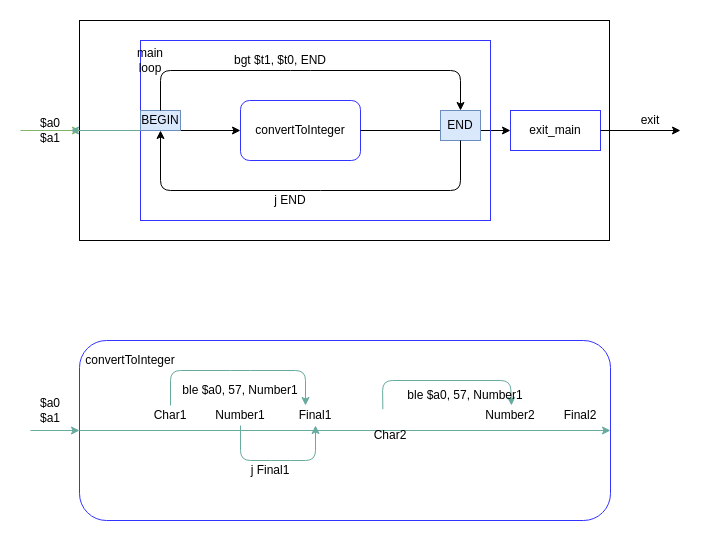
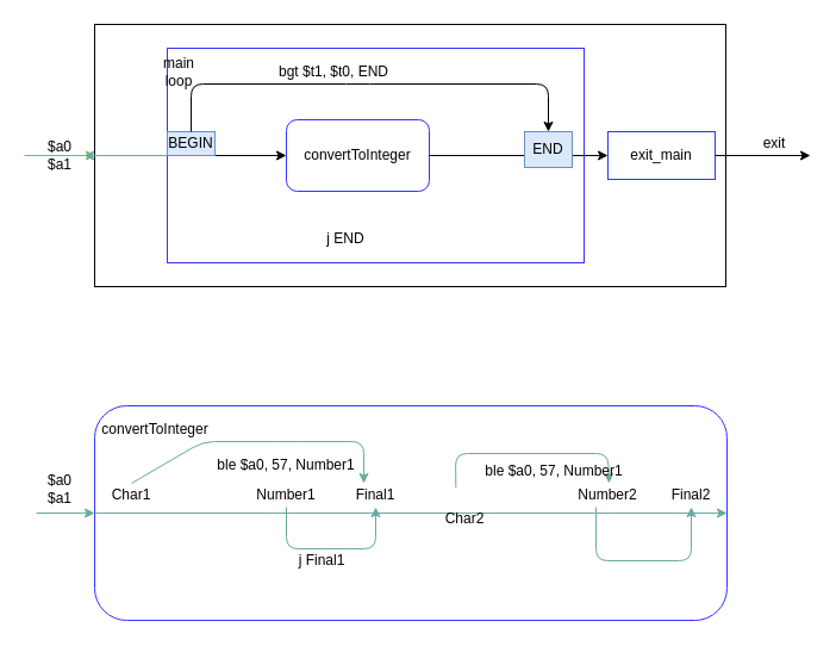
  <mxCell id="0" />
  <mxCell id="1" parent="0" />
  <mxCell id="2" value="" style="rounded=0;whiteSpace=wrap;html=1;fillColor=none;" vertex="1" parent="1"><mxGeometry x="79" y="20" width="530" height="220" as="geometry" /></mxCell>
  <mxCell id="3" value="" style="endArrow=classic;html=1;fillColor=#d5e8d4;strokeColor=#82b366;" edge="1" parent="1"><mxGeometry width="50" height="50" relative="1" as="geometry"><mxPoint x="20" y="130" as="sourcePoint" /><mxPoint x="80" y="130" as="targetPoint" /></mxGeometry></mxCell>
  <mxCell id="4" value="$a0 $a1" style="text;html=1;strokeColor=none;fillColor=none;align=center;verticalAlign=middle;whiteSpace=wrap;rounded=0;" vertex="1" parent="1"><mxGeometry x="30" y="120" width="40" height="20" as="geometry" /></mxCell>
  <mxCell id="5" value="" style="endArrow=classic;html=1;exitX=0;exitY=0.5;exitDx=0;exitDy=0;entryX=0;entryY=0.5;entryDx=0;entryDy=0;" edge="1" parent="1" source="2" target="6"><mxGeometry width="50" height="50" relative="1" as="geometry"><mxPoint x="10" y="60" as="sourcePoint" /><mxPoint x="60" y="10" as="targetPoint" /></mxGeometry></mxCell>
  <mxCell id="6" value="convertToInteger" style="rounded=1;whiteSpace=wrap;html=1;strokeColor=#3333FF;gradientColor=none;" vertex="1" parent="1"><mxGeometry x="240" y="100" width="120" height="60" as="geometry" /></mxCell>
  <mxCell id="7" value="exit_main" style="rounded=0;whiteSpace=wrap;html=1;strokeColor=#3333FF;gradientColor=none;" vertex="1" parent="1"><mxGeometry x="510" y="110" width="90" height="40" as="geometry" /></mxCell>
  <mxCell id="8" value="" style="endArrow=classic;html=1;entryX=0;entryY=0.5;entryDx=0;entryDy=0;exitX=1;exitY=0.5;exitDx=0;exitDy=0;" edge="1" parent="1" source="6" target="7"><mxGeometry width="50" height="50" relative="1" as="geometry"><mxPoint x="320" y="250" as="sourcePoint" /><mxPoint x="370" y="200" as="targetPoint" /></mxGeometry></mxCell>
  <mxCell id="9" value="" style="edgeStyle=orthogonalEdgeStyle;rounded=0;orthogonalLoop=1;jettySize=auto;html=1;strokeColor=#67AB9F;" edge="1" parent="1" source="10" target="4"><mxGeometry relative="1" as="geometry" /></mxCell>
  <mxCell id="10" value="" style="rounded=0;whiteSpace=wrap;html=1;strokeColor=#3333FF;gradientColor=none;fillColor=none;" vertex="1" parent="1"><mxGeometry x="140" y="40" width="350" height="180" as="geometry" /></mxCell>
  <mxCell id="11" value="main loop" style="text;html=1;strokeColor=none;fillColor=none;align=center;verticalAlign=middle;whiteSpace=wrap;rounded=0;" vertex="1" parent="1"><mxGeometry x="130" y="50" width="40" height="20" as="geometry" /></mxCell>
  <mxCell id="12" value="BEGIN" style="text;html=1;strokeColor=#6c8ebf;fillColor=#dae8fc;align=center;verticalAlign=middle;whiteSpace=wrap;rounded=0;" vertex="1" parent="1"><mxGeometry x="140" y="110" width="40" height="20" as="geometry" /></mxCell>
  <mxCell id="13" value="END" style="text;html=1;strokeColor=#6c8ebf;fillColor=#dae8fc;align=center;verticalAlign=middle;whiteSpace=wrap;rounded=0;" vertex="1" parent="1"><mxGeometry x="440" y="110" width="40" height="30" as="geometry" /></mxCell>
  <mxCell id="14" value="" style="endArrow=classic;html=1;entryX=0.5;entryY=0;entryDx=0;entryDy=0;" edge="1" parent="1" target="13"><mxGeometry width="50" height="50" relative="1" as="geometry"><mxPoint x="160" y="110" as="sourcePoint" /><mxPoint x="180" y="80" as="targetPoint" /><Array as="points"><mxPoint x="160" y="70" /><mxPoint x="300" y="70" /><mxPoint x="460" y="70" /></Array></mxGeometry></mxCell>
  <mxCell id="15" value="bgt $t1, $t0, END" style="text;html=1;strokeColor=none;fillColor=none;align=center;verticalAlign=middle;whiteSpace=wrap;rounded=0;" vertex="1" parent="1"><mxGeometry x="210" y="50" width="140" height="20" as="geometry" /></mxCell>
- <mxCell id="16" value="" style="endArrow=classic;html=1;exitX=0.5;exitY=1;exitDx=0;exitDy=0;entryX=0.5;entryY=1;entryDx=0;entryDy=0;" edge="1" parent="1" source="13" target="12"><mxGeometry width="50" height="50" relative="1" as="geometry"><mxPoint x="430" y="340" as="sourcePoint" /><mxPoint x="480" y="290" as="targetPoint" /><Array as="points"><mxPoint x="460" y="190" /><mxPoint x="310" y="190" /><mxPoint x="160" y="190" /></Array></mxGeometry></mxCell>
  <mxCell id="17" value="j END" style="text;html=1;strokeColor=none;fillColor=none;align=center;verticalAlign=middle;whiteSpace=wrap;rounded=0;" vertex="1" parent="1"><mxGeometry x="220" y="190" width="140" height="20" as="geometry" /></mxCell>
  <mxCell id="18" value="" style="endArrow=classic;html=1;exitX=1;exitY=0.5;exitDx=0;exitDy=0;" edge="1" parent="1" source="7"><mxGeometry width="50" height="50" relative="1" as="geometry"><mxPoint x="620" y="150" as="sourcePoint" /><mxPoint x="680" y="130" as="targetPoint" /></mxGeometry></mxCell>
  <mxCell id="19" value="exit" style="text;html=1;strokeColor=none;fillColor=none;align=center;verticalAlign=middle;whiteSpace=wrap;rounded=0;" vertex="1" parent="1"><mxGeometry x="630" y="110" width="40" height="20" as="geometry" /></mxCell>
  <mxCell id="20" value="" style="rounded=1;whiteSpace=wrap;html=1;strokeColor=#3333FF;fillColor=none;gradientColor=none;" vertex="1" parent="1"><mxGeometry x="79" y="340" width="531" height="180" as="geometry" /></mxCell>
  <mxCell id="21" value="convertToInteger" style="text;html=1;strokeColor=none;fillColor=none;align=center;verticalAlign=middle;whiteSpace=wrap;rounded=0;" vertex="1" parent="1"><mxGeometry x="110" y="350" width="40" height="20" as="geometry" /></mxCell>
  <mxCell id="22" value="" style="endArrow=classic;html=1;entryX=0;entryY=0.5;entryDx=0;entryDy=0;strokeColor=#67AB9F;" edge="1" parent="1" target="20"><mxGeometry width="50" height="50" relative="1" as="geometry"><mxPoint x="30" y="430" as="sourcePoint" /><mxPoint x="70" y="400" as="targetPoint" /></mxGeometry></mxCell>
  <mxCell id="23" value="$a0 $a1" style="text;html=1;strokeColor=none;fillColor=none;align=center;verticalAlign=middle;whiteSpace=wrap;rounded=0;" vertex="1" parent="1"><mxGeometry x="30" y="400" width="40" height="20" as="geometry" /></mxCell>
  <mxCell id="24" value="" style="endArrow=classic;html=1;strokeColor=#67AB9F;exitX=0;exitY=0.5;exitDx=0;exitDy=0;entryX=1;entryY=0.5;entryDx=0;entryDy=0;" edge="1" parent="1" source="20" target="20"><mxGeometry width="50" height="50" relative="1" as="geometry"><mxPoint x="80" y="460" as="sourcePoint" /><mxPoint x="130" y="410" as="targetPoint" /></mxGeometry></mxCell>
- <mxCell id="25" value="Char1" style="text;html=1;strokeColor=none;fillColor=none;align=center;verticalAlign=middle;whiteSpace=wrap;rounded=0;" vertex="1" parent="1"><mxGeometry x="150" y="405" width="40" height="20" as="geometry" /></mxCell>
+ <mxCell id="25" value="Char1" style="text;html=1;strokeColor=none;fillColor=none;align=center;verticalAlign=middle;whiteSpace=wrap;rounded=0;" vertex="1" parent="1"><mxGeometry x="90" y="405" width="40" height="20" as="geometry" /></mxCell>
  <mxCell id="26" value="Number1" style="text;html=1;strokeColor=none;fillColor=none;align=center;verticalAlign=middle;whiteSpace=wrap;rounded=0;" vertex="1" parent="1"><mxGeometry x="220" y="405" width="40" height="20" as="geometry" /></mxCell>
  <mxCell id="27" value="Char2" style="text;html=1;strokeColor=none;fillColor=none;align=center;verticalAlign=middle;whiteSpace=wrap;rounded=0;" vertex="1" parent="1"><mxGeometry x="370" y="425" width="40" height="20" as="geometry" /></mxCell>
  <mxCell id="28" value="Number2" style="text;html=1;strokeColor=none;fillColor=none;align=center;verticalAlign=middle;whiteSpace=wrap;rounded=0;" vertex="1" parent="1"><mxGeometry x="490" y="405" width="40" height="20" as="geometry" /></mxCell>
  <mxCell id="29" value="" style="endArrow=classic;html=1;strokeColor=#67AB9F;exitX=0.5;exitY=0;exitDx=0;exitDy=0;entryX=0.25;entryY=0;entryDx=0;entryDy=0;" edge="1" parent="1" source="25" target="30"><mxGeometry width="50" height="50" relative="1" as="geometry"><mxPoint x="-30" y="580" as="sourcePoint" /><mxPoint x="20" y="530" as="targetPoint" /><Array as="points"><mxPoint x="170" y="370" /><mxPoint x="240" y="370" /><mxPoint x="305" y="370" /></Array></mxGeometry></mxCell>
  <mxCell id="30" value="Final1" style="text;html=1;strokeColor=none;fillColor=none;align=center;verticalAlign=middle;whiteSpace=wrap;rounded=0;" vertex="1" parent="1"><mxGeometry x="295" y="405" width="40" height="20" as="geometry" /></mxCell>
  <mxCell id="31" value="Final2" style="text;html=1;strokeColor=none;fillColor=none;align=center;verticalAlign=middle;whiteSpace=wrap;rounded=0;" vertex="1" parent="1"><mxGeometry x="560" y="405" width="40" height="20" as="geometry" /></mxCell>
  <mxCell id="32" value="" style="endArrow=classic;html=1;strokeColor=#67AB9F;exitX=0.5;exitY=1;exitDx=0;exitDy=0;entryX=0.5;entryY=1;entryDx=0;entryDy=0;" edge="1" parent="1" source="26" target="30"><mxGeometry width="50" height="50" relative="1" as="geometry"><mxPoint x="200" y="630" as="sourcePoint" /><mxPoint x="250" y="580" as="targetPoint" /><Array as="points"><mxPoint x="240" y="460" /><mxPoint x="280" y="460" /><mxPoint x="315" y="460" /></Array></mxGeometry></mxCell>
+ <mxCell id="33" value="" style="endArrow=classic;html=1;strokeColor=#67AB9F;exitX=0.25;exitY=1;exitDx=0;exitDy=0;entryX=0.5;entryY=1;entryDx=0;entryDy=0;" edge="1" parent="1" source="28" target="31"><mxGeometry width="50" height="50" relative="1" as="geometry"><mxPoint x="250" y="435" as="sourcePoint" /><mxPoint x="325" y="435" as="targetPoint" /><Array as="points"><mxPoint x="500" y="470" /><mxPoint x="580" y="470" /></Array></mxGeometry></mxCell>
  <mxCell id="34" value="" style="endArrow=classic;html=1;strokeColor=#67AB9F;exitX=0.065;exitY=1.183;exitDx=0;exitDy=0;exitPerimeter=0;" edge="1" parent="1" source="36"><mxGeometry width="50" height="50" relative="1" as="geometry"><mxPoint x="420" y="405" as="sourcePoint" /><mxPoint x="511" y="405" as="targetPoint" /><Array as="points"><mxPoint x="382" y="380" /><mxPoint x="510" y="380" /></Array></mxGeometry></mxCell>
  <mxCell id="35" value="ble $a0, 57, Number1" style="text;html=1;strokeColor=none;fillColor=none;align=center;verticalAlign=middle;whiteSpace=wrap;rounded=0;" vertex="1" parent="1"><mxGeometry x="155" y="380" width="170" height="20" as="geometry" /></mxCell>
  <mxCell id="36" value="ble $a0, 57, Number1" style="text;html=1;strokeColor=none;fillColor=none;align=center;verticalAlign=middle;whiteSpace=wrap;rounded=0;" vertex="1" parent="1"><mxGeometry x="370" y="385" width="190" height="20" as="geometry" /></mxCell>
  <mxCell id="37" value="j Final1" style="text;html=1;strokeColor=none;fillColor=none;align=center;verticalAlign=middle;whiteSpace=wrap;rounded=0;" vertex="1" parent="1"><mxGeometry x="245" y="460" width="50" height="20" as="geometry" /></mxCell>
